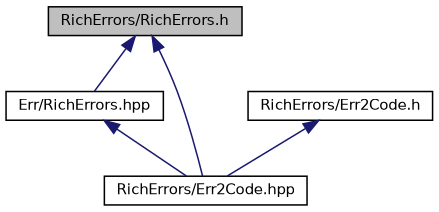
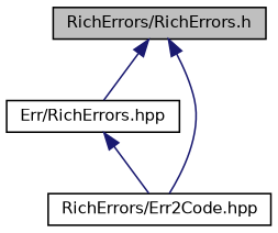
  digraph {
    node [color=black fillcolor=white fontname=Helvetica fontsize=10 shape=record style=filled]
    edge [color=midnightblue dir=back fontname=Helvetica fontsize=10 labelfontname=Helvetica labelfontsize=10 style=solid]
    n1 [fillcolor=grey75 fontcolor=black height=0.2 label="RichErrors/RichErrors.h" width=0.4]
    n2 [height=0.2 label="Err/RichErrors.hpp" width=0.4]
    n3 [height=0.2 label="RichErrors/Err2Code.hpp" width=0.4]
-   n4 [height=0.2 label="RichErrors/Err2Code.h" width=0.4]
    n1 -> n2
    n1 -> n3
    n2 -> n3
-   n4 -> n3
  }
